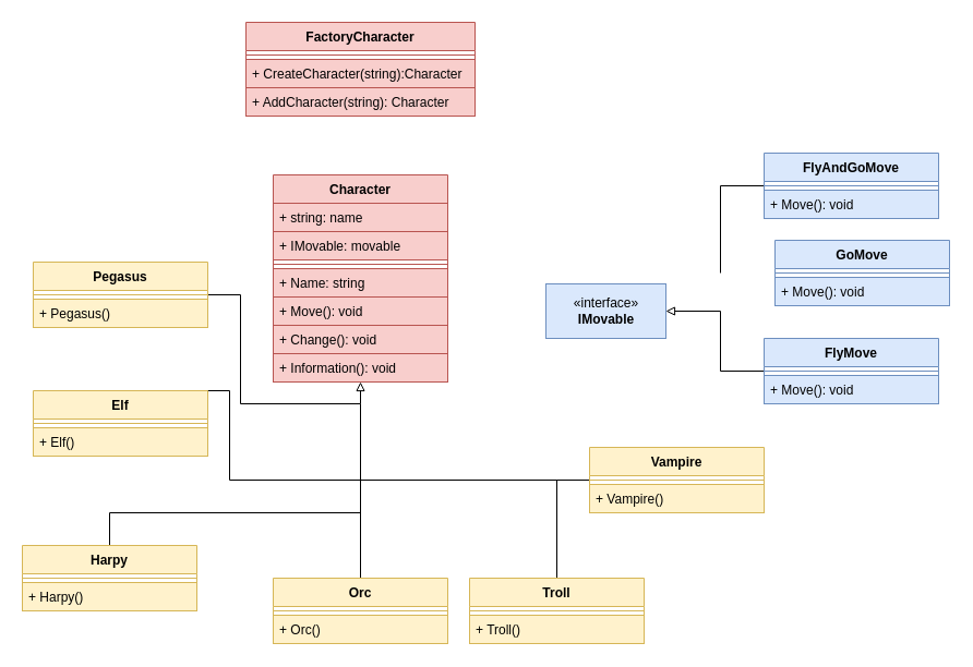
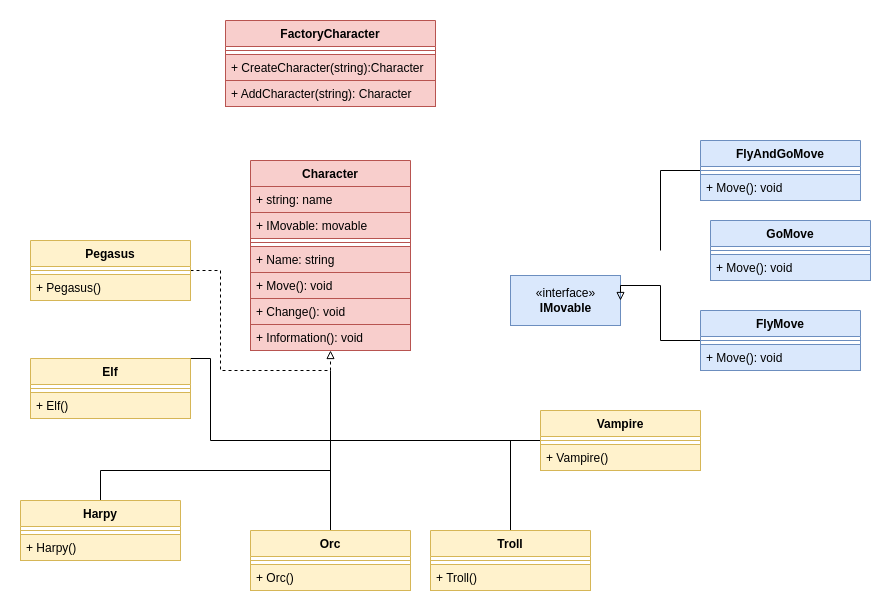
  <mxCell id="0" />
  <mxCell id="1" parent="0" />
- <mxCell id="2" style="edgeStyle=orthogonalEdgeStyle;rounded=0;orthogonalLoop=1;jettySize=auto;html=1;entryX=0.5;entryY=1;entryDx=0;entryDy=0;endArrow=block;endFill=0;" parent="1" source="6" target="42" edge="1"><mxGeometry relative="1" as="geometry" /></mxCell>
+ <mxCell id="2" style="edgeStyle=orthogonalEdgeStyle;rounded=0;orthogonalLoop=1;jettySize=auto;html=1;entryX=0.5;entryY=1;entryDx=0;entryDy=0;endArrow=block;endFill=0;dashed=1;" parent="1" source="6" target="42" edge="1"><mxGeometry relative="1" as="geometry" /></mxCell>
  <mxCell id="3" style="edgeStyle=orthogonalEdgeStyle;rounded=0;orthogonalLoop=1;jettySize=auto;html=1;endArrow=none;endFill=0;" parent="1" source="28" edge="1"><mxGeometry relative="1" as="geometry"><mxPoint x="330" y="440" as="targetPoint" /></mxGeometry></mxCell>
  <mxCell id="4" style="edgeStyle=orthogonalEdgeStyle;rounded=0;orthogonalLoop=1;jettySize=auto;html=1;endArrow=none;endFill=0;exitX=0.5;exitY=0;exitDx=0;exitDy=0;" parent="1" source="9" edge="1"><mxGeometry relative="1" as="geometry"><mxPoint x="330" y="420" as="targetPoint" /><Array as="points"><mxPoint x="210" y="440" /><mxPoint x="330" y="440" /></Array></mxGeometry></mxCell>
  <mxCell id="5" style="edgeStyle=orthogonalEdgeStyle;rounded=0;orthogonalLoop=1;jettySize=auto;html=1;endArrow=none;endFill=0;" parent="1" source="21" edge="1"><mxGeometry relative="1" as="geometry"><mxPoint x="600" y="440" as="targetPoint" /><Array as="points"><mxPoint x="330" y="440" /></Array></mxGeometry></mxCell>
  <mxCell id="6" value="Pegasus" style="swimlane;fontStyle=1;align=center;verticalAlign=top;childLayout=stackLayout;horizontal=1;startSize=26;horizontalStack=0;resizeParent=1;resizeParentMax=0;resizeLast=0;collapsible=1;marginBottom=0;fillColor=#fff2cc;strokeColor=#d6b656;" parent="1" vertex="1"><mxGeometry y="240" width="160" height="60" as="geometry" x="30" /></mxCell>
  <mxCell id="7" value="" style="line;strokeWidth=1;fillColor=#fff2cc;align=left;verticalAlign=middle;spacingTop=-1;spacingLeft=3;spacingRight=3;rotatable=0;labelPosition=right;points=[];portConstraint=eastwest;strokeColor=#d6b656;" parent="6" vertex="1"><mxGeometry y="26" width="160" height="8" as="geometry" /></mxCell>
  <mxCell id="8" value="+ Pegasus()" style="text;strokeColor=#d6b656;fillColor=#fff2cc;align=left;verticalAlign=top;spacingLeft=4;spacingRight=4;overflow=hidden;rotatable=0;points=[[0,0.5],[1,0.5]];portConstraint=eastwest;" parent="6" vertex="1"><mxGeometry y="34" width="160" height="26" as="geometry" /></mxCell>
  <mxCell id="9" value="Elf" style="swimlane;fontStyle=1;align=center;verticalAlign=top;childLayout=stackLayout;horizontal=1;startSize=26;horizontalStack=0;resizeParent=1;resizeParentMax=0;resizeLast=0;collapsible=1;marginBottom=0;fillColor=#fff2cc;strokeColor=#d6b656;" parent="1" vertex="1"><mxGeometry y="358" width="160" height="60" as="geometry" x="30" /></mxCell>
  <mxCell id="10" value="" style="line;strokeWidth=1;fillColor=#fff2cc;align=left;verticalAlign=middle;spacingTop=-1;spacingLeft=3;spacingRight=3;rotatable=0;labelPosition=right;points=[];portConstraint=eastwest;strokeColor=#d6b656;" parent="9" vertex="1"><mxGeometry y="26" width="160" height="8" as="geometry" /></mxCell>
  <mxCell id="11" value="+ Elf()" style="text;strokeColor=#d6b656;fillColor=#fff2cc;align=left;verticalAlign=top;spacingLeft=4;spacingRight=4;overflow=hidden;rotatable=0;points=[[0,0.5],[1,0.5]];portConstraint=eastwest;" parent="9" vertex="1"><mxGeometry y="34" width="160" height="26" as="geometry" /></mxCell>
  <mxCell id="12" style="edgeStyle=orthogonalEdgeStyle;rounded=0;orthogonalLoop=1;jettySize=auto;html=1;endArrow=none;endFill=0;" parent="1" source="18" edge="1"><mxGeometry relative="1" as="geometry"><mxPoint x="330" y="370" as="targetPoint" /><Array as="points"><mxPoint x="100" y="470" /><mxPoint x="330" y="470" /></Array></mxGeometry></mxCell>
  <mxCell id="13" value="FactoryCharacter" style="swimlane;fontStyle=1;align=center;verticalAlign=top;childLayout=stackLayout;horizontal=1;startSize=26;horizontalStack=0;resizeParent=1;resizeParentMax=0;resizeLast=0;collapsible=1;marginBottom=0;fillColor=#f8cecc;strokeColor=#b85450;" parent="1" vertex="1"><mxGeometry x="225" y="20" width="210" height="86" as="geometry"><mxRectangle x="220" y="300" width="90" height="26" as="alternateBounds" /></mxGeometry></mxCell>
  <mxCell id="14" value="" style="line;strokeWidth=1;fillColor=#f8cecc;align=left;verticalAlign=middle;spacingTop=-1;spacingLeft=3;spacingRight=3;rotatable=0;labelPosition=right;points=[];portConstraint=eastwest;strokeColor=#b85450;" parent="13" vertex="1"><mxGeometry y="26" width="210" height="8" as="geometry" /></mxCell>
  <mxCell id="15" value="+ CreateCharacter(string):Character" style="text;strokeColor=#b85450;fillColor=#f8cecc;align=left;verticalAlign=top;spacingLeft=4;spacingRight=4;overflow=hidden;rotatable=0;points=[[0,0.5],[1,0.5]];portConstraint=eastwest;" parent="13" vertex="1"><mxGeometry y="34" width="210" height="26" as="geometry" /></mxCell>
  <mxCell id="16" value="+ AddCharacter(string): Character" style="text;strokeColor=#b85450;fillColor=#f8cecc;align=left;verticalAlign=top;spacingLeft=4;spacingRight=4;overflow=hidden;rotatable=0;points=[[0,0.5],[1,0.5]];portConstraint=eastwest;" parent="13" vertex="1"><mxGeometry y="60" width="210" height="26" as="geometry" /></mxCell>
- <mxCell id="17" value="«interface»&lt;br&gt;&lt;b&gt;IMovable&lt;/b&gt;" style="html=1;fillColor=#dae8fc;strokeColor=#6c8ebf;" parent="1" vertex="1"><mxGeometry x="500" y="260" width="110" height="50" as="geometry" /></mxCell>
+ <mxCell id="17" value="«interface»&lt;br&gt;&lt;b&gt;IMovable&lt;/b&gt;" style="html=1;fillColor=#dae8fc;strokeColor=#6c8ebf;" parent="1" vertex="1"><mxGeometry x="510" y="275" width="110" height="50" as="geometry" /></mxCell>
  <mxCell id="18" value="Harpy" style="swimlane;fontStyle=1;align=center;verticalAlign=top;childLayout=stackLayout;horizontal=1;startSize=26;horizontalStack=0;resizeParent=1;resizeParentMax=0;resizeLast=0;collapsible=1;marginBottom=0;fillColor=#fff2cc;strokeColor=#d6b656;" parent="1" vertex="1"><mxGeometry x="20" y="500" width="160" height="60" as="geometry" /></mxCell>
  <mxCell id="19" value="" style="line;strokeWidth=1;fillColor=#fff2cc;align=left;verticalAlign=middle;spacingTop=-1;spacingLeft=3;spacingRight=3;rotatable=0;labelPosition=right;points=[];portConstraint=eastwest;strokeColor=#d6b656;" parent="18" vertex="1"><mxGeometry y="26" width="160" height="8" as="geometry" /></mxCell>
  <mxCell id="20" value="+ Harpy()" style="text;strokeColor=#d6b656;fillColor=#fff2cc;align=left;verticalAlign=top;spacingLeft=4;spacingRight=4;overflow=hidden;rotatable=0;points=[[0,0.5],[1,0.5]];portConstraint=eastwest;" parent="18" vertex="1"><mxGeometry y="34" width="160" height="26" as="geometry" /></mxCell>
  <mxCell id="21" value="Orc" style="swimlane;fontStyle=1;align=center;verticalAlign=top;childLayout=stackLayout;horizontal=1;startSize=26;horizontalStack=0;resizeParent=1;resizeParentMax=0;resizeLast=0;collapsible=1;marginBottom=0;fillColor=#fff2cc;strokeColor=#d6b656;" parent="1" vertex="1"><mxGeometry x="250" y="530" width="160" height="60" as="geometry" /></mxCell>
  <mxCell id="22" value="" style="line;strokeWidth=1;fillColor=#fff2cc;align=left;verticalAlign=middle;spacingTop=-1;spacingLeft=3;spacingRight=3;rotatable=0;labelPosition=right;points=[];portConstraint=eastwest;strokeColor=#d6b656;" parent="21" vertex="1"><mxGeometry y="26" width="160" height="8" as="geometry" /></mxCell>
  <mxCell id="23" value="+ Orc()" style="text;strokeColor=#d6b656;fillColor=#fff2cc;align=left;verticalAlign=top;spacingLeft=4;spacingRight=4;overflow=hidden;rotatable=0;points=[[0,0.5],[1,0.5]];portConstraint=eastwest;" parent="21" vertex="1"><mxGeometry y="34" width="160" height="26" as="geometry" /></mxCell>
  <mxCell id="24" style="edgeStyle=orthogonalEdgeStyle;rounded=0;orthogonalLoop=1;jettySize=auto;html=1;startArrow=none;startFill=0;endArrow=none;endFill=0;" parent="1" source="25" edge="1"><mxGeometry relative="1" as="geometry"><mxPoint x="510" y="440" as="targetPoint" /></mxGeometry></mxCell>
  <mxCell id="25" value="Troll" style="swimlane;fontStyle=1;align=center;verticalAlign=top;childLayout=stackLayout;horizontal=1;startSize=26;horizontalStack=0;resizeParent=1;resizeParentMax=0;resizeLast=0;collapsible=1;marginBottom=0;fillColor=#fff2cc;strokeColor=#d6b656;" parent="1" vertex="1"><mxGeometry x="430" y="530" width="160" height="60" as="geometry" /></mxCell>
  <mxCell id="26" value="" style="line;strokeWidth=1;fillColor=#fff2cc;align=left;verticalAlign=middle;spacingTop=-1;spacingLeft=3;spacingRight=3;rotatable=0;labelPosition=right;points=[];portConstraint=eastwest;strokeColor=#d6b656;" parent="25" vertex="1"><mxGeometry y="26" width="160" height="8" as="geometry" /></mxCell>
  <mxCell id="27" value="+ Troll()" style="text;strokeColor=#d6b656;fillColor=#fff2cc;align=left;verticalAlign=top;spacingLeft=4;spacingRight=4;overflow=hidden;rotatable=0;points=[[0,0.5],[1,0.5]];portConstraint=eastwest;" parent="25" vertex="1"><mxGeometry y="34" width="160" height="26" as="geometry" /></mxCell>
  <mxCell id="28" value="Vampire" style="swimlane;fontStyle=1;align=center;verticalAlign=top;childLayout=stackLayout;horizontal=1;startSize=26;horizontalStack=0;resizeParent=1;resizeParentMax=0;resizeLast=0;collapsible=1;marginBottom=0;fillColor=#fff2cc;strokeColor=#d6b656;" parent="1" vertex="1"><mxGeometry x="540" y="410" width="160" height="60" as="geometry" /></mxCell>
  <mxCell id="29" value="" style="line;strokeWidth=1;fillColor=#fff2cc;align=left;verticalAlign=middle;spacingTop=-1;spacingLeft=3;spacingRight=3;rotatable=0;labelPosition=right;points=[];portConstraint=eastwest;strokeColor=#d6b656;" parent="28" vertex="1"><mxGeometry y="26" width="160" height="8" as="geometry" /></mxCell>
  <mxCell id="30" value="+ Vampire()" style="text;strokeColor=#d6b656;fillColor=#fff2cc;align=left;verticalAlign=top;spacingLeft=4;spacingRight=4;overflow=hidden;rotatable=0;points=[[0,0.5],[1,0.5]];portConstraint=eastwest;" parent="28" vertex="1"><mxGeometry y="34" width="160" height="26" as="geometry" /></mxCell>
  <mxCell id="31" style="edgeStyle=orthogonalEdgeStyle;rounded=0;orthogonalLoop=1;jettySize=auto;html=1;entryX=1;entryY=0.5;entryDx=0;entryDy=0;startArrow=none;startFill=0;endArrow=block;endFill=0;" parent="1" source="32" target="17" edge="1"><mxGeometry relative="1" as="geometry"><Array as="points"><mxPoint x="660" y="340" /><mxPoint x="660" y="285" /></Array></mxGeometry></mxCell>
  <mxCell id="32" value="FlyMove" style="swimlane;fontStyle=1;align=center;verticalAlign=top;childLayout=stackLayout;horizontal=1;startSize=26;horizontalStack=0;resizeParent=1;resizeParentMax=0;resizeLast=0;collapsible=1;marginBottom=0;fillColor=#dae8fc;strokeColor=#6c8ebf;" parent="1" vertex="1"><mxGeometry x="700" y="310" width="160" height="60" as="geometry" /></mxCell>
  <mxCell id="33" value="" style="line;strokeWidth=1;fillColor=#dae8fc;align=left;verticalAlign=middle;spacingTop=-1;spacingLeft=3;spacingRight=3;rotatable=0;labelPosition=right;points=[];portConstraint=eastwest;strokeColor=#6c8ebf;" parent="32" vertex="1"><mxGeometry y="26" width="160" height="8" as="geometry" /></mxCell>
  <mxCell id="34" value="+ Move(): void" style="text;strokeColor=#6c8ebf;fillColor=#dae8fc;align=left;verticalAlign=top;spacingLeft=4;spacingRight=4;overflow=hidden;rotatable=0;points=[[0,0.5],[1,0.5]];portConstraint=eastwest;" parent="32" vertex="1"><mxGeometry y="34" width="160" height="26" as="geometry" /></mxCell>
  <mxCell id="35" style="edgeStyle=orthogonalEdgeStyle;rounded=0;orthogonalLoop=1;jettySize=auto;html=1;startArrow=none;startFill=0;endArrow=none;endFill=0;" parent="1" source="36" edge="1"><mxGeometry relative="1" as="geometry"><mxPoint x="660" y="250" as="targetPoint" /><Array as="points"><mxPoint x="660" y="170" /></Array></mxGeometry></mxCell>
  <mxCell id="36" value="FlyAndGoMove" style="swimlane;fontStyle=1;align=center;verticalAlign=top;childLayout=stackLayout;horizontal=1;startSize=26;horizontalStack=0;resizeParent=1;resizeParentMax=0;resizeLast=0;collapsible=1;marginBottom=0;fillColor=#dae8fc;strokeColor=#6c8ebf;" parent="1" vertex="1"><mxGeometry x="700" y="140" width="160" height="60" as="geometry" /></mxCell>
  <mxCell id="37" value="" style="line;strokeWidth=1;fillColor=#dae8fc;align=left;verticalAlign=middle;spacingTop=-1;spacingLeft=3;spacingRight=3;rotatable=0;labelPosition=right;points=[];portConstraint=eastwest;strokeColor=#6c8ebf;" parent="36" vertex="1"><mxGeometry y="26" width="160" height="8" as="geometry" /></mxCell>
  <mxCell id="38" value="+ Move(): void" style="text;strokeColor=#6c8ebf;fillColor=#dae8fc;align=left;verticalAlign=top;spacingLeft=4;spacingRight=4;overflow=hidden;rotatable=0;points=[[0,0.5],[1,0.5]];portConstraint=eastwest;" parent="36" vertex="1"><mxGeometry y="34" width="160" height="26" as="geometry" /></mxCell>
  <mxCell id="39" value="GoMove" style="swimlane;fontStyle=1;align=center;verticalAlign=top;childLayout=stackLayout;horizontal=1;startSize=26;horizontalStack=0;resizeParent=1;resizeParentMax=0;resizeLast=0;collapsible=1;marginBottom=0;fillColor=#dae8fc;strokeColor=#6c8ebf;" parent="1" vertex="1"><mxGeometry x="710" y="220" width="160" height="60" as="geometry" /></mxCell>
  <mxCell id="40" value="" style="line;strokeWidth=1;fillColor=#dae8fc;align=left;verticalAlign=middle;spacingTop=-1;spacingLeft=3;spacingRight=3;rotatable=0;labelPosition=right;points=[];portConstraint=eastwest;strokeColor=#6c8ebf;" parent="39" vertex="1"><mxGeometry y="26" width="160" height="8" as="geometry" /></mxCell>
  <mxCell id="41" value="+ Move(): void" style="text;strokeColor=#6c8ebf;fillColor=#dae8fc;align=left;verticalAlign=top;spacingLeft=4;spacingRight=4;overflow=hidden;rotatable=0;points=[[0,0.5],[1,0.5]];portConstraint=eastwest;" parent="39" vertex="1"><mxGeometry y="34" width="160" height="26" as="geometry" /></mxCell>
  <mxCell id="42" value="Сharacter" style="swimlane;fontStyle=1;align=center;verticalAlign=top;childLayout=stackLayout;horizontal=1;startSize=26;horizontalStack=0;resizeParent=1;resizeParentMax=0;resizeLast=0;collapsible=1;marginBottom=0;fillColor=#f8cecc;strokeColor=#b85450;" parent="1" vertex="1"><mxGeometry x="250" y="160" width="160" height="190" as="geometry"><mxRectangle x="220" y="300" width="90" height="26" as="alternateBounds" /></mxGeometry></mxCell>
  <mxCell id="43" value="+ string: name" style="text;strokeColor=#b85450;fillColor=#f8cecc;align=left;verticalAlign=top;spacingLeft=4;spacingRight=4;overflow=hidden;rotatable=0;points=[[0,0.5],[1,0.5]];portConstraint=eastwest;" parent="42" vertex="1"><mxGeometry y="26" width="160" height="26" as="geometry" /></mxCell>
  <mxCell id="44" value="+ IMovable: movable" style="text;strokeColor=#b85450;fillColor=#f8cecc;align=left;verticalAlign=top;spacingLeft=4;spacingRight=4;overflow=hidden;rotatable=0;points=[[0,0.5],[1,0.5]];portConstraint=eastwest;" parent="42" vertex="1"><mxGeometry y="52" width="160" height="26" as="geometry" /></mxCell>
  <mxCell id="45" value="" style="line;strokeWidth=1;fillColor=#f8cecc;align=left;verticalAlign=middle;spacingTop=-1;spacingLeft=3;spacingRight=3;rotatable=0;labelPosition=right;points=[];portConstraint=eastwest;strokeColor=#b85450;" parent="42" vertex="1"><mxGeometry y="78" width="160" height="8" as="geometry" /></mxCell>
  <mxCell id="46" value="+ Name: string" style="text;strokeColor=#b85450;fillColor=#f8cecc;align=left;verticalAlign=top;spacingLeft=4;spacingRight=4;overflow=hidden;rotatable=0;points=[[0,0.5],[1,0.5]];portConstraint=eastwest;" parent="42" vertex="1"><mxGeometry y="86" width="160" height="26" as="geometry" /></mxCell>
  <mxCell id="47" value="+ Move(): void" style="text;strokeColor=#b85450;fillColor=#f8cecc;align=left;verticalAlign=top;spacingLeft=4;spacingRight=4;overflow=hidden;rotatable=0;points=[[0,0.5],[1,0.5]];portConstraint=eastwest;" parent="42" vertex="1"><mxGeometry y="112" width="160" height="26" as="geometry" /></mxCell>
  <mxCell id="48" value="+ Change(): void" style="text;strokeColor=#b85450;fillColor=#f8cecc;align=left;verticalAlign=top;spacingLeft=4;spacingRight=4;overflow=hidden;rotatable=0;points=[[0,0.5],[1,0.5]];portConstraint=eastwest;" parent="42" vertex="1"><mxGeometry y="138" width="160" height="26" as="geometry" /></mxCell>
  <mxCell id="49" value="+ Information(): void" style="text;strokeColor=#b85450;fillColor=#f8cecc;align=left;verticalAlign=top;spacingLeft=4;spacingRight=4;overflow=hidden;rotatable=0;points=[[0,0.5],[1,0.5]];portConstraint=eastwest;" parent="42" vertex="1"><mxGeometry y="164" width="160" height="26" as="geometry" /></mxCell>
